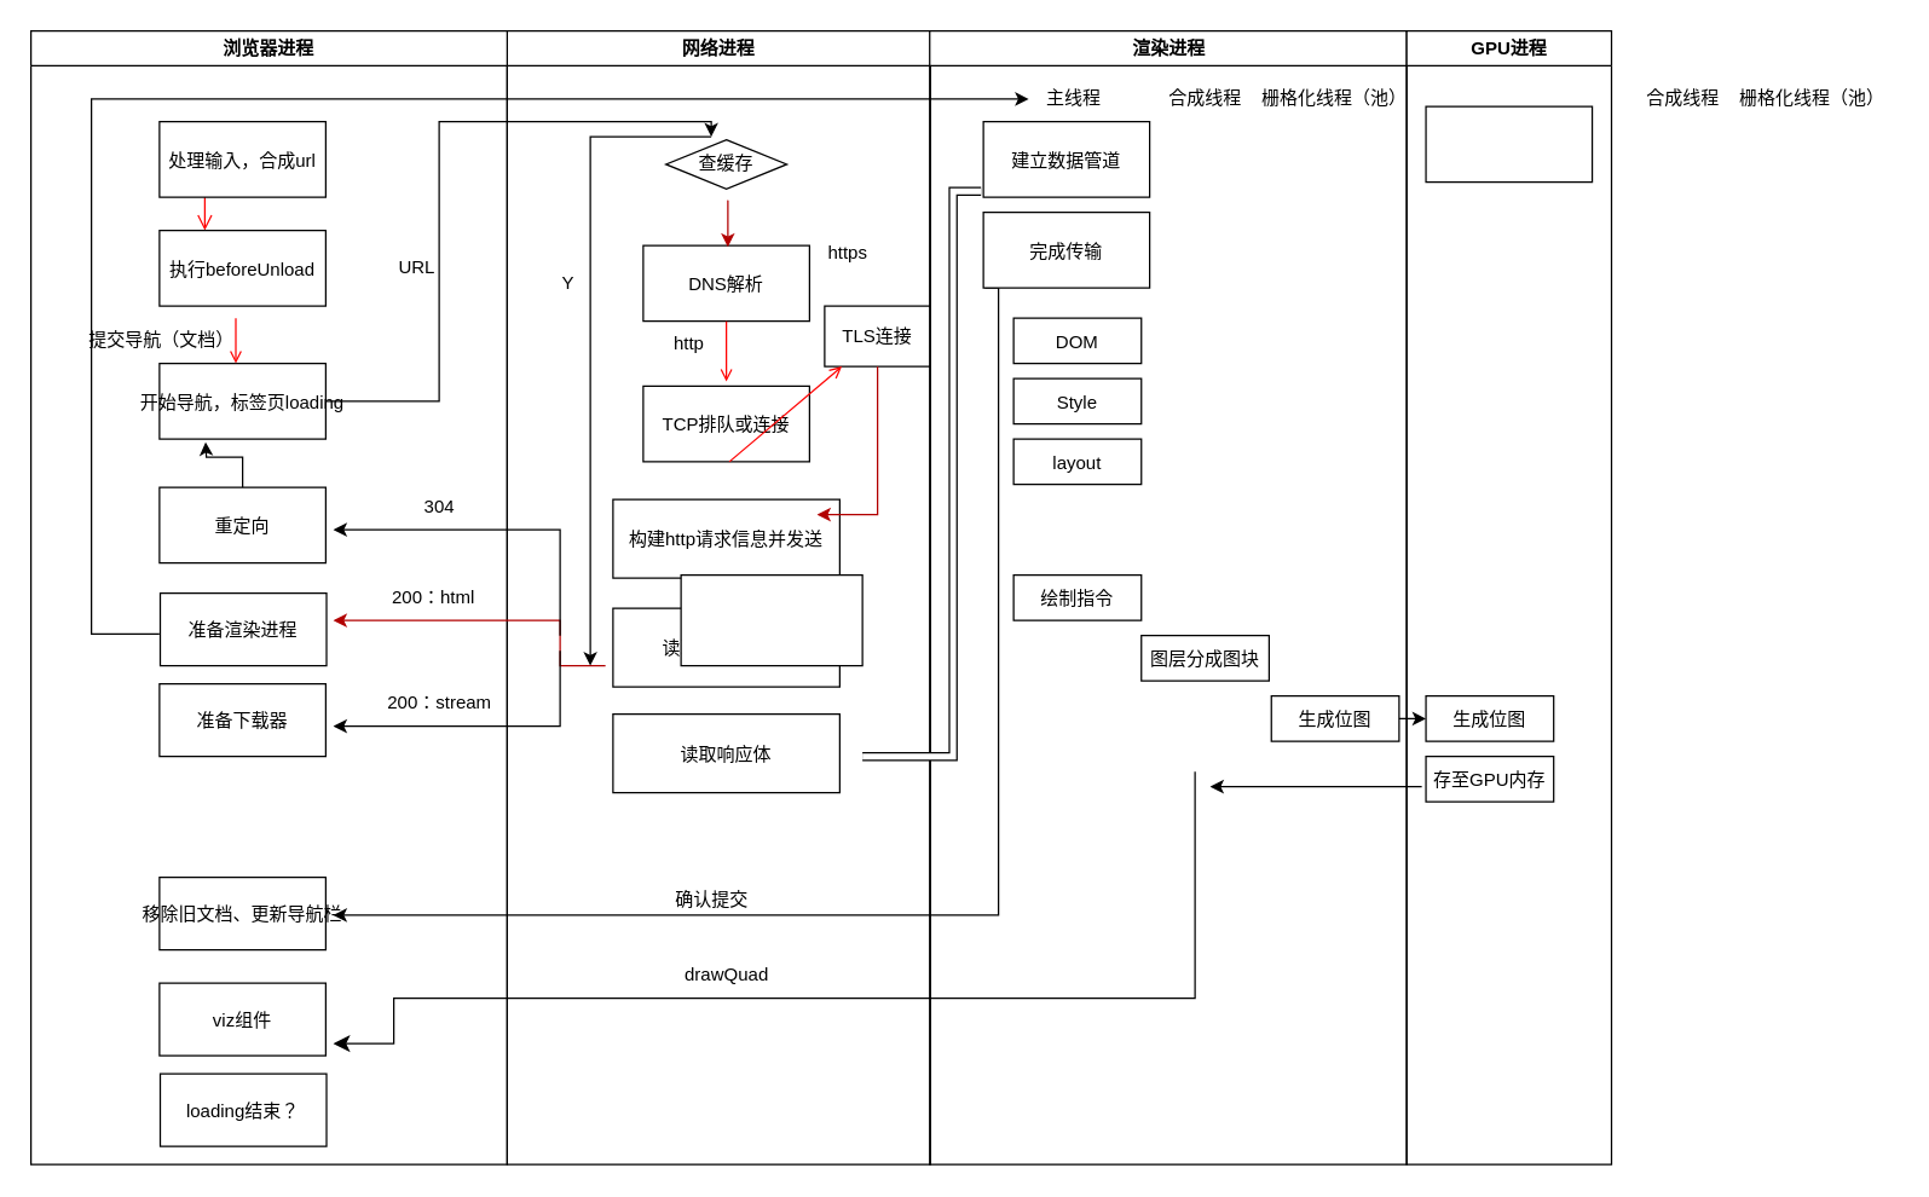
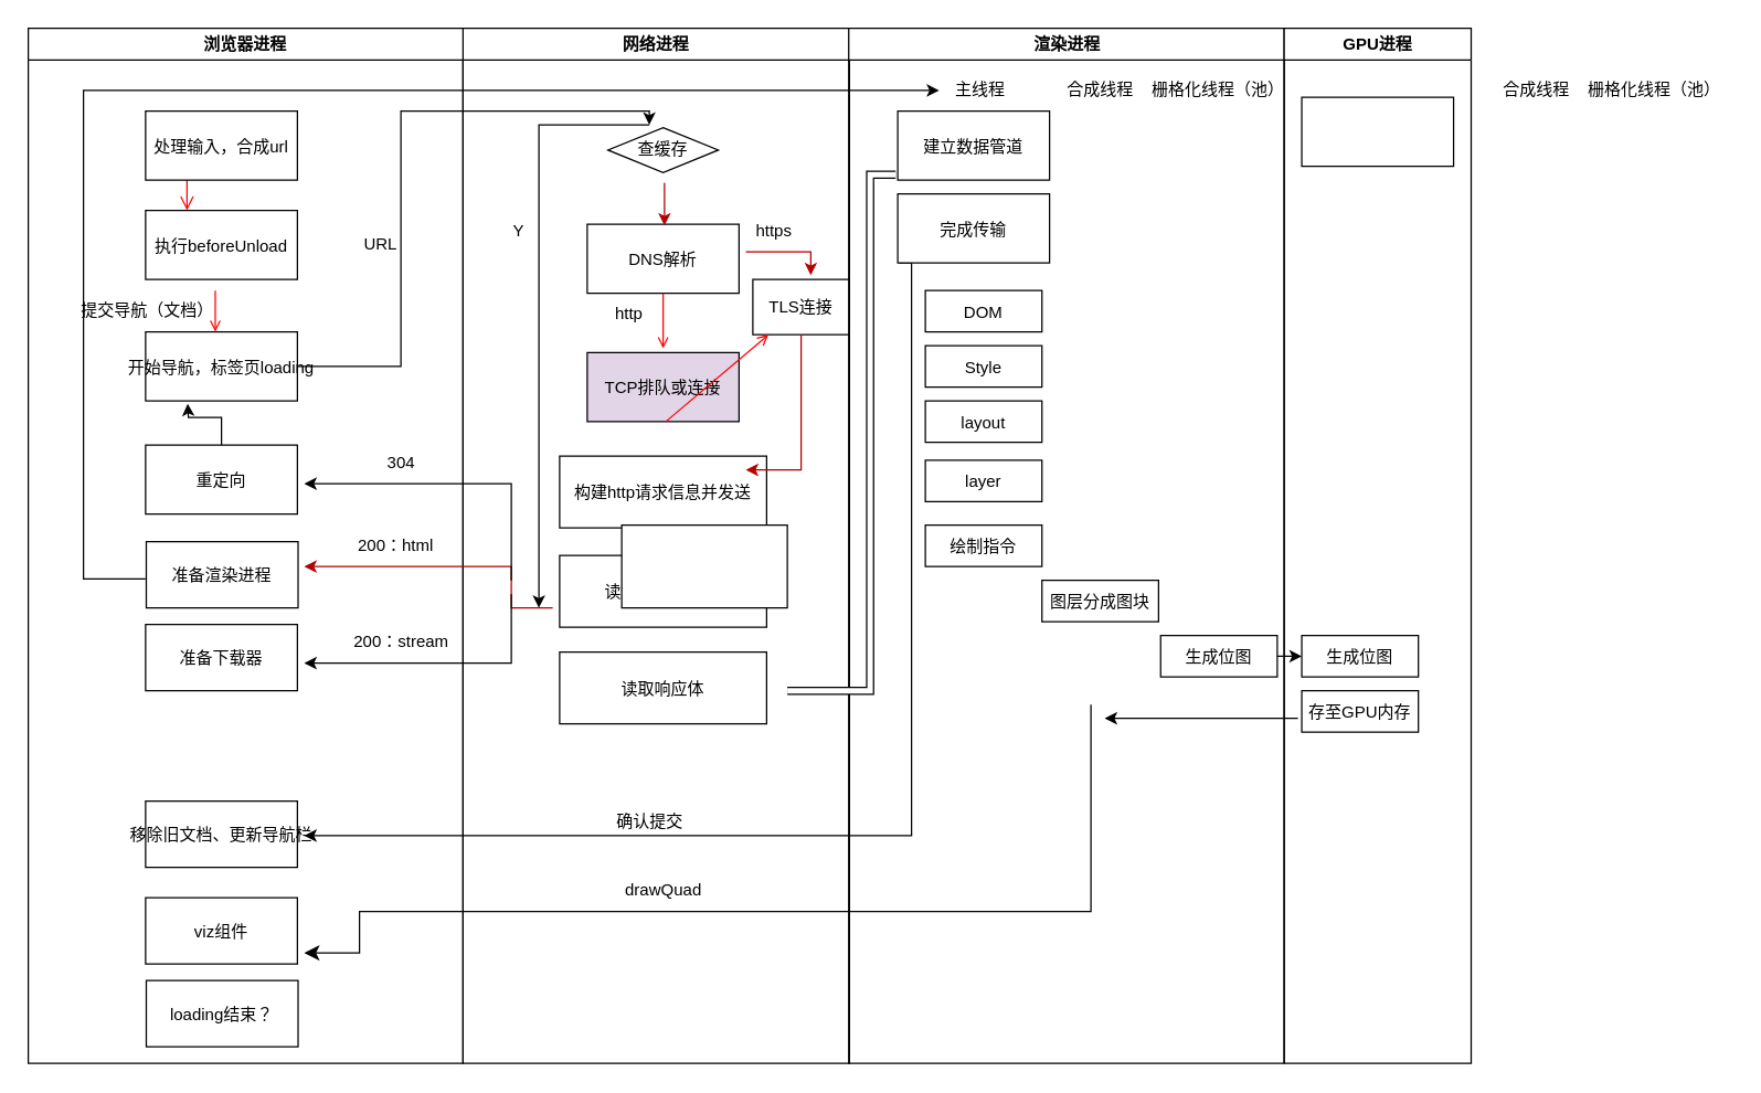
  <mxCell id="0" />
  <mxCell id="1" parent="0" />
  <mxCell id="2" value="网络进程" style="swimlane;whiteSpace=wrap" parent="1" vertex="1"><mxGeometry x="335" y="20" width="280" height="750" as="geometry" /></mxCell>
  <mxCell id="3" value="DNS解析" style="" parent="2" vertex="1"><mxGeometry x="90" y="142" width="110" height="50" as="geometry" /></mxCell>
- <mxCell id="4" value="TCP排队或连接" style="" parent="2" vertex="1"><mxGeometry x="90" y="235" width="110" height="50" as="geometry" /></mxCell>
+ <mxCell id="4" value="TCP排队或连接" style="fillColor=#e1d5e7;" parent="2" vertex="1"><mxGeometry x="90" y="235" width="110" height="50" as="geometry" /></mxCell>
  <mxCell id="5" value="" style="endArrow=open;strokeColor=#FF0000;endFill=1;rounded=0" parent="2" edge="1"><mxGeometry relative="1" as="geometry"><mxPoint x="145" y="192" as="sourcePoint" /><mxPoint x="145" y="232" as="targetPoint" /></mxGeometry></mxCell>
  <mxCell id="6" value="&lt;span style=&quot;&quot;&gt;查缓存&lt;/span&gt;" style="rhombus;whiteSpace=wrap;html=1;" parent="2" vertex="1"><mxGeometry x="105" y="72" width="80" height="32.5" as="geometry" /></mxCell>
- <mxCell id="7" value="Y" style="text;html=1;resizable=0;autosize=1;align=center;verticalAlign=middle;points=[];fillColor=none;strokeColor=none;rounded=0;" parent="2" vertex="1"><mxGeometry x="25" y="152" width="30" height="30" as="geometry" /></mxCell>
+ <mxCell id="7" value="Y" style="text;html=1;resizable=0;autosize=1;align=center;verticalAlign=middle;points=[];fillColor=none;strokeColor=none;rounded=0;" parent="2" vertex="1"><mxGeometry x="25" y="132" width="30" height="30" as="geometry" /></mxCell>
  <mxCell id="8" value="" style="endArrow=classic;html=1;rounded=0;entryX=0.509;entryY=0.02;entryDx=0;entryDy=0;entryPerimeter=0;fillColor=#e51400;strokeColor=#B20000;" parent="2" target="3" edge="1"><mxGeometry width="50" height="50" relative="1" as="geometry"><mxPoint x="146" y="112" as="sourcePoint" /><mxPoint x="55" y="252" as="targetPoint" /></mxGeometry></mxCell>
  <mxCell id="9" value="TLS连接" style="rounded=0;whiteSpace=wrap;html=1;" parent="2" vertex="1"><mxGeometry x="210" y="182" width="70" height="40" as="geometry" /></mxCell>
+ <mxCell id="10" value="" style="edgeStyle=segmentEdgeStyle;endArrow=classic;html=1;rounded=0;exitX=1.045;exitY=0.4;exitDx=0;exitDy=0;exitPerimeter=0;entryX=0.6;entryY=-0.075;entryDx=0;entryDy=0;entryPerimeter=0;fillColor=#e51400;strokeColor=#B20000;" parent="2" source="3" target="9" edge="1"><mxGeometry width="50" height="50" relative="1" as="geometry"><mxPoint x="5" y="312" as="sourcePoint" /><mxPoint x="55" y="262" as="targetPoint" /></mxGeometry></mxCell>
  <mxCell id="11" value="https" style="text;html=1;resizable=0;autosize=1;align=center;verticalAlign=middle;points=[];fillColor=none;strokeColor=none;rounded=0;" parent="2" vertex="1"><mxGeometry x="200" y="132" width="50" height="30" as="geometry" /></mxCell>
  <mxCell id="12" value="http" style="text;html=1;resizable=0;autosize=1;align=center;verticalAlign=middle;points=[];fillColor=none;strokeColor=none;rounded=0;" parent="2" vertex="1"><mxGeometry x="100" y="192" width="40" height="30" as="geometry" /></mxCell>
  <mxCell id="13" value="构建http请求信息并发送" style="" parent="2" vertex="1"><mxGeometry x="70" y="310" width="150" height="52" as="geometry" /></mxCell>
  <mxCell id="14" value="" style="endArrow=open;strokeColor=#FF0000;endFill=1;rounded=0;exitX=0.518;exitY=1;exitDx=0;exitDy=0;exitPerimeter=0;" parent="2" source="4" target="9" edge="1"><mxGeometry relative="1" as="geometry"><mxPoint x="146" y="292" as="sourcePoint" /><mxPoint x="155" y="242" as="targetPoint" /></mxGeometry></mxCell>
  <mxCell id="15" value="读取解析响应头" style="" parent="2" vertex="1"><mxGeometry x="70" y="382" width="150" height="52" as="geometry" /></mxCell>
  <mxCell id="16" value="读取响应体" style="" parent="2" vertex="1"><mxGeometry x="70" y="452" width="150" height="52" as="geometry" /></mxCell>
  <mxCell id="17" value="浏览器进程" style="swimlane;whiteSpace=wrap" parent="2" vertex="1"><mxGeometry x="-315" width="315" height="750" as="geometry" /></mxCell>
  <mxCell id="18" value="" style="edgeStyle=elbowEdgeStyle;elbow=horizontal;verticalAlign=bottom;endArrow=open;endSize=8;strokeColor=#FF0000;endFill=1;rounded=0" parent="17" target="19" edge="1"><mxGeometry x="100" y="40" as="geometry"><mxPoint x="115" y="110" as="targetPoint" /><mxPoint x="115" y="70" as="sourcePoint" /></mxGeometry></mxCell>
  <mxCell id="19" value="执行beforeUnload" style="" parent="17" vertex="1"><mxGeometry x="85" y="132" width="110" height="50" as="geometry" /></mxCell>
  <mxCell id="20" value="开始导航，标签页loading" style="" parent="17" vertex="1"><mxGeometry x="85" y="220" width="110" height="50" as="geometry" /></mxCell>
  <mxCell id="21" value="" style="endArrow=open;strokeColor=#FF0000;endFill=1;rounded=0;" parent="17" edge="1"><mxGeometry relative="1" as="geometry"><mxPoint x="135.5" y="190" as="sourcePoint" /><mxPoint x="135.5" y="220" as="targetPoint" /></mxGeometry></mxCell>
  <mxCell id="22" value="" style="edgeStyle=orthogonalEdgeStyle;rounded=0;orthogonalLoop=1;jettySize=auto;html=1;" parent="17" source="23" edge="1"><mxGeometry relative="1" as="geometry"><mxPoint x="115.5" y="272" as="targetPoint" /></mxGeometry></mxCell>
  <mxCell id="23" value="重定向" style="" parent="17" vertex="1"><mxGeometry x="85" y="302" width="110" height="50" as="geometry" /></mxCell>
  <mxCell id="24" value="处理输入，合成url" style="" parent="17" vertex="1"><mxGeometry x="85" y="60" width="110" height="50" as="geometry" /></mxCell>
  <mxCell id="25" value="URL" style="text;html=1;resizable=0;autosize=1;align=center;verticalAlign=middle;points=[];fillColor=none;strokeColor=none;rounded=0;" parent="17" vertex="1"><mxGeometry x="230" y="142" width="50" height="30" as="geometry" /></mxCell>
  <mxCell id="26" value="准备渲染进程" style="" parent="17" vertex="1"><mxGeometry x="85.5" y="372" width="110" height="48" as="geometry" /></mxCell>
  <mxCell id="27" value="提交导航（文档）" style="text;html=1;resizable=0;autosize=1;align=center;verticalAlign=middle;points=[];fillColor=none;strokeColor=none;rounded=0;flipV=0;" parent="17" vertex="1"><mxGeometry x="25.5" y="190" width="120" height="30" as="geometry" /></mxCell>
  <mxCell id="28" value="移除旧文档、更新导航栏" style="" parent="17" vertex="1"><mxGeometry x="85" y="560" width="110" height="48" as="geometry" /></mxCell>
  <mxCell id="29" value="200：html" style="text;html=1;resizable=0;autosize=1;align=center;verticalAlign=middle;points=[];fillColor=none;strokeColor=none;rounded=0;" parent="17" vertex="1"><mxGeometry x="225.5" y="360" width="80" height="30" as="geometry" /></mxCell>
  <mxCell id="30" value="准备下载器" style="" parent="17" vertex="1"><mxGeometry x="85" y="432" width="110" height="48" as="geometry" /></mxCell>
  <mxCell id="31" value="200：stream" style="text;html=1;resizable=0;autosize=1;align=center;verticalAlign=middle;points=[];fillColor=none;strokeColor=none;rounded=0;" parent="17" vertex="1"><mxGeometry x="225" y="430" width="90" height="30" as="geometry" /></mxCell>
  <mxCell id="32" value="304" style="text;html=1;resizable=0;autosize=1;align=center;verticalAlign=middle;points=[];fillColor=none;strokeColor=none;rounded=0;" parent="17" vertex="1"><mxGeometry x="250" y="300" width="40" height="30" as="geometry" /></mxCell>
  <mxCell id="33" value="viz组件" style="" vertex="1" parent="17"><mxGeometry x="85" y="630" width="110" height="48" as="geometry" /></mxCell>
  <mxCell id="34" value="loading结束？" style="" vertex="1" parent="17"><mxGeometry x="85.5" y="690" width="110" height="48" as="geometry" /></mxCell>
  <mxCell id="35" value="" style="edgeStyle=elbowEdgeStyle;elbow=horizontal;endArrow=classic;html=1;rounded=0;strokeWidth=1;jumpSize=2;startArrow=none;exitX=0.009;exitY=1;exitDx=0;exitDy=0;exitPerimeter=0;" parent="2" source="40" edge="1"><mxGeometry width="50" height="50" relative="1" as="geometry"><mxPoint x="366" y="235" as="sourcePoint" /><mxPoint x="-115" y="585" as="targetPoint" /><Array as="points"><mxPoint x="325" y="360" /><mxPoint x="365.5" y="445" /></Array></mxGeometry></mxCell>
  <mxCell id="36" value="确认提交" style="text;html=1;resizable=0;autosize=1;align=center;verticalAlign=middle;points=[];fillColor=none;strokeColor=none;rounded=0;flipV=0;" parent="2" vertex="1"><mxGeometry x="100" y="560" width="70" height="30" as="geometry" /></mxCell>
  <mxCell id="37" value="drawQuad" style="text;html=1;resizable=0;autosize=1;align=center;verticalAlign=middle;points=[];fillColor=none;strokeColor=none;rounded=0;flipV=0;" vertex="1" parent="2"><mxGeometry x="105" y="610" width="80" height="30" as="geometry" /></mxCell>
  <mxCell id="38" value="渲染进程" style="swimlane;whiteSpace=wrap" parent="1" vertex="1"><mxGeometry x="614.5" y="20" width="315.5" height="750" as="geometry" /></mxCell>
  <mxCell id="39" value="建立数据管道" style="" parent="38" vertex="1"><mxGeometry x="35.5" y="60" width="110" height="50" as="geometry" /></mxCell>
  <mxCell id="40" value="完成传输" style="" parent="38" vertex="1"><mxGeometry x="35.5" y="120" width="110" height="50" as="geometry" /></mxCell>
  <mxCell id="41" value="合成线程" style="text;strokeColor=none;align=center;fillColor=none;html=1;verticalAlign=middle;whiteSpace=wrap;rounded=0;" vertex="1" parent="38"><mxGeometry x="152.75" y="30" width="60" height="30" as="geometry" /></mxCell>
  <mxCell id="42" value="栅格化线程（池）" style="text;strokeColor=none;align=center;fillColor=none;html=1;verticalAlign=middle;whiteSpace=wrap;rounded=0;" vertex="1" parent="38"><mxGeometry x="212.75" y="30" width="111" height="30" as="geometry" /></mxCell>
  <mxCell id="43" value="DOM" style="" vertex="1" parent="38"><mxGeometry x="55.5" y="190" width="84.5" height="30" as="geometry" /></mxCell>
  <mxCell id="44" value="Style" style="" vertex="1" parent="38"><mxGeometry x="55.5" y="230" width="84.5" height="30" as="geometry" /></mxCell>
  <mxCell id="45" value="layout" style="" vertex="1" parent="38"><mxGeometry x="55.5" y="270" width="84.5" height="30" as="geometry" /></mxCell>
+ <mxCell id="46" value="layer" style="" vertex="1" parent="38"><mxGeometry x="55.5" y="313" width="84.5" height="30" as="geometry" /></mxCell>
  <mxCell id="47" value="绘制指令" style="" vertex="1" parent="38"><mxGeometry x="55.5" y="360" width="84.5" height="30" as="geometry" /></mxCell>
  <mxCell id="48" value="图层分成图块" style="" vertex="1" parent="38"><mxGeometry x="140" y="400" width="84.5" height="30" as="geometry" /></mxCell>
  <mxCell id="49" value="生成位图" style="" vertex="1" parent="38"><mxGeometry x="226" y="440" width="84.5" height="30" as="geometry" /></mxCell>
  <mxCell id="50" value="" style="edgeStyle=segmentEdgeStyle;endArrow=classic;html=1;rounded=0;exitX=0.5;exitY=1;exitDx=0;exitDy=0;exitPerimeter=0;fillColor=#e51400;strokeColor=#B20000;" parent="1" source="9" edge="1"><mxGeometry width="50" height="50" relative="1" as="geometry"><mxPoint x="340" y="390" as="sourcePoint" /><mxPoint x="540" y="340" as="targetPoint" /><Array as="points"><mxPoint x="580" y="340" /></Array></mxGeometry></mxCell>
  <mxCell id="51" value="" style="edgeStyle=segmentEdgeStyle;endArrow=classic;html=1;rounded=0;fillColor=#e51400;strokeColor=#B20000;" parent="1" edge="1"><mxGeometry width="50" height="50" relative="1" as="geometry"><mxPoint x="400" y="440" as="sourcePoint" /><mxPoint x="220" y="410" as="targetPoint" /><Array as="points"><mxPoint x="370" y="440" /><mxPoint x="370" y="410" /></Array></mxGeometry></mxCell>
  <mxCell id="52" value="" style="shape=filledEdge;rounded=0;fixDash=1;endArrow=none;strokeWidth=6;fillColor=#ffffff;edgeStyle=orthogonalEdgeStyle;jumpSize=2;entryX=-0.014;entryY=0.92;entryDx=0;entryDy=0;entryPerimeter=0;" parent="1" target="39" edge="1"><mxGeometry width="60" height="40" relative="1" as="geometry"><mxPoint x="570" y="500" as="sourcePoint" /><mxPoint x="690" y="130" as="targetPoint" /><Array as="points"><mxPoint x="630" y="500" /><mxPoint x="630" y="126" /></Array></mxGeometry></mxCell>
  <mxCell id="53" value="" style="edgeStyle=elbowEdgeStyle;elbow=vertical;endArrow=classic;html=1;rounded=0;strokeWidth=1;jumpSize=2;" parent="1" edge="1"><mxGeometry width="50" height="50" relative="1" as="geometry"><mxPoint x="370" y="420" as="sourcePoint" /><mxPoint x="220" y="350" as="targetPoint" /><Array as="points"><mxPoint x="310" y="350" /></Array></mxGeometry></mxCell>
  <mxCell id="54" value="" style="edgeStyle=elbowEdgeStyle;elbow=vertical;endArrow=classic;html=1;rounded=0;strokeWidth=1;jumpSize=2;" parent="1" edge="1"><mxGeometry width="50" height="50" relative="1" as="geometry"><mxPoint x="370" y="430" as="sourcePoint" /><mxPoint x="220" y="480" as="targetPoint" /><Array as="points"><mxPoint x="290" y="480" /></Array></mxGeometry></mxCell>
  <mxCell id="55" value="" style="edgeStyle=segmentEdgeStyle;endArrow=classic;html=1;rounded=0;strokeWidth=1;jumpSize=2;" parent="1" edge="1"><mxGeometry width="50" height="50" relative="1" as="geometry"><mxPoint x="470" y="90" as="sourcePoint" /><mxPoint x="390" y="440" as="targetPoint" /></mxGeometry></mxCell>
  <mxCell id="56" value="" style="edgeStyle=segmentEdgeStyle;endArrow=classic;html=1;rounded=0;strokeWidth=1;jumpSize=2;" parent="1" source="20" edge="1"><mxGeometry width="50" height="50" relative="1" as="geometry"><mxPoint x="480" y="400" as="sourcePoint" /><mxPoint x="470" y="90" as="targetPoint" /><Array as="points"><mxPoint x="290" y="265" /><mxPoint x="290" y="80" /><mxPoint x="470" y="80" /></Array></mxGeometry></mxCell>
  <mxCell id="57" value="" style="edgeStyle=elbowEdgeStyle;elbow=horizontal;endArrow=classic;html=1;rounded=0;exitX=-0.005;exitY=0.563;exitDx=0;exitDy=0;exitPerimeter=0;" edge="1" parent="1" source="26" target="58"><mxGeometry width="50" height="50" relative="1" as="geometry"><mxPoint x="105" y="419" as="sourcePoint" /><mxPoint x="720" y="70" as="targetPoint" /><Array as="points"><mxPoint x="60" y="240" /><mxPoint x="630" y="40" /><mxPoint x="90" y="240" /></Array></mxGeometry></mxCell>
  <mxCell id="58" value="主线程" style="text;strokeColor=none;align=center;fillColor=none;html=1;verticalAlign=middle;whiteSpace=wrap;rounded=0;" vertex="1" parent="1"><mxGeometry x="680" y="50" width="60" height="30" as="geometry" /></mxCell>
  <mxCell id="59" value="GPU进程" style="swimlane;whiteSpace=wrap" vertex="1" parent="1"><mxGeometry x="930" y="20" width="135.5" height="750" as="geometry" /></mxCell>
  <mxCell id="60" value="" style="" vertex="1" parent="59"><mxGeometry x="12.75" y="50" width="110" height="50" as="geometry" /></mxCell>
  <mxCell id="61" value="合成线程" style="text;strokeColor=none;align=center;fillColor=none;html=1;verticalAlign=middle;whiteSpace=wrap;rounded=0;" vertex="1" parent="59"><mxGeometry x="152.75" y="30" width="60" height="30" as="geometry" /></mxCell>
  <mxCell id="62" value="栅格化线程（池）" style="text;strokeColor=none;align=center;fillColor=none;html=1;verticalAlign=middle;whiteSpace=wrap;rounded=0;" vertex="1" parent="59"><mxGeometry x="212.75" y="30" width="111" height="30" as="geometry" /></mxCell>
  <mxCell id="63" value="生成位图" style="" vertex="1" parent="59"><mxGeometry x="12.75" y="440" width="84.5" height="30" as="geometry" /></mxCell>
  <mxCell id="64" value="存至GPU内存" style="" vertex="1" parent="59"><mxGeometry x="12.75" y="480" width="84.5" height="30" as="geometry" /></mxCell>
  <mxCell id="65" value="" style="endArrow=classic;html=1;rounded=0;exitX=1;exitY=0.5;exitDx=0;exitDy=0;entryX=0;entryY=0.5;entryDx=0;entryDy=0;" edge="1" parent="1" source="49" target="63"><mxGeometry width="50" height="50" relative="1" as="geometry"><mxPoint x="490" y="330" as="sourcePoint" /><mxPoint x="540" y="280" as="targetPoint" /><Array as="points" /></mxGeometry></mxCell>
  <mxCell id="66" value="" style="rounded=0;whiteSpace=wrap;html=1;" vertex="1" parent="1"><mxGeometry x="450" y="380" width="120" height="60" as="geometry" /></mxCell>
  <mxCell id="67" value="" style="edgeStyle=segmentEdgeStyle;endArrow=classic;html=1;curved=0;rounded=0;endSize=8;startSize=8;" edge="1" parent="1"><mxGeometry width="50" height="50" relative="1" as="geometry"><mxPoint x="790" y="510" as="sourcePoint" /><mxPoint x="220" y="690" as="targetPoint" /><Array as="points"><mxPoint x="790" y="660" /><mxPoint x="260" y="660" /><mxPoint x="260" y="690" /></Array></mxGeometry></mxCell>
  <mxCell id="68" value="" style="endArrow=classic;html=1;rounded=0;" edge="1" parent="1"><mxGeometry width="50" height="50" relative="1" as="geometry"><mxPoint x="940" y="520" as="sourcePoint" /><mxPoint x="800" y="520" as="targetPoint" /></mxGeometry></mxCell>
